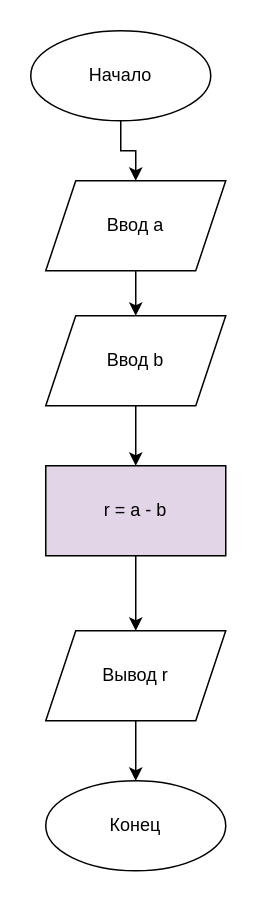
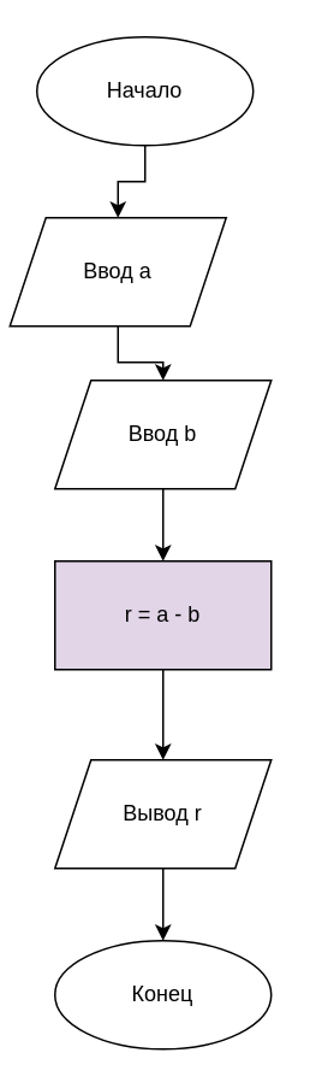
  <mxCell id="0" />
  <mxCell id="1" parent="0" />
  <mxCell id="2" value="" style="edgeStyle=orthogonalEdgeStyle;rounded=0;orthogonalLoop=1;jettySize=auto;html=1;" edge="1" parent="1" source="12" target="4"><mxGeometry relative="1" as="geometry"><mxPoint x="90" y="60" as="sourcePoint" /></mxGeometry></mxCell>
  <mxCell id="3" value="" style="edgeStyle=orthogonalEdgeStyle;rounded=0;orthogonalLoop=1;jettySize=auto;html=1;" edge="1" parent="1" source="4" target="6"><mxGeometry relative="1" as="geometry" /></mxCell>
- <mxCell id="4" value="Ввод a" style="shape=parallelogram;perimeter=parallelogramPerimeter;whiteSpace=wrap;html=1;fixedSize=1;" vertex="1" parent="1"><mxGeometry x="30" y="120" width="120" height="60" as="geometry" /></mxCell>
+ <mxCell id="4" value="Ввод a" style="shape=parallelogram;perimeter=parallelogramPerimeter;whiteSpace=wrap;html=1;fixedSize=1;" vertex="1" parent="1"><mxGeometry x="5" y="120" width="120" height="60" as="geometry" /></mxCell>
  <mxCell id="5" value="" style="edgeStyle=orthogonalEdgeStyle;rounded=0;orthogonalLoop=1;jettySize=auto;html=1;" edge="1" parent="1" source="6" target="8"><mxGeometry relative="1" as="geometry" /></mxCell>
  <mxCell id="6" value="Ввод b" style="shape=parallelogram;perimeter=parallelogramPerimeter;whiteSpace=wrap;html=1;fixedSize=1;" vertex="1" parent="1"><mxGeometry x="30" y="210" width="120" height="60" as="geometry" /></mxCell>
  <mxCell id="7" value="" style="edgeStyle=orthogonalEdgeStyle;rounded=0;orthogonalLoop=1;jettySize=auto;html=1;" edge="1" parent="1" source="8" target="10"><mxGeometry relative="1" as="geometry" /></mxCell>
  <mxCell id="8" value="r = a - b" style="rounded=0;whiteSpace=wrap;html=1;fillColor=#e1d5e7;" vertex="1" parent="1"><mxGeometry x="30" y="310" width="120" height="60" as="geometry" /></mxCell>
  <mxCell id="9" value="" style="edgeStyle=orthogonalEdgeStyle;rounded=0;orthogonalLoop=1;jettySize=auto;html=1;" edge="1" parent="1" source="10" target="11"><mxGeometry relative="1" as="geometry" /></mxCell>
  <mxCell id="10" value="Вывод r" style="shape=parallelogram;perimeter=parallelogramPerimeter;whiteSpace=wrap;html=1;fixedSize=1;rounded=0;" vertex="1" parent="1"><mxGeometry x="30" y="420" width="120" height="60" as="geometry" /></mxCell>
  <mxCell id="11" value="Конец" style="ellipse;whiteSpace=wrap;html=1;rounded=0;" vertex="1" parent="1"><mxGeometry x="30" y="520" width="120" height="60" as="geometry" /></mxCell>
  <mxCell id="12" value="Начало" style="ellipse;whiteSpace=wrap;html=1;rounded=0;" vertex="1" parent="1"><mxGeometry x="20" y="20" width="120" height="60" as="geometry" /></mxCell>
